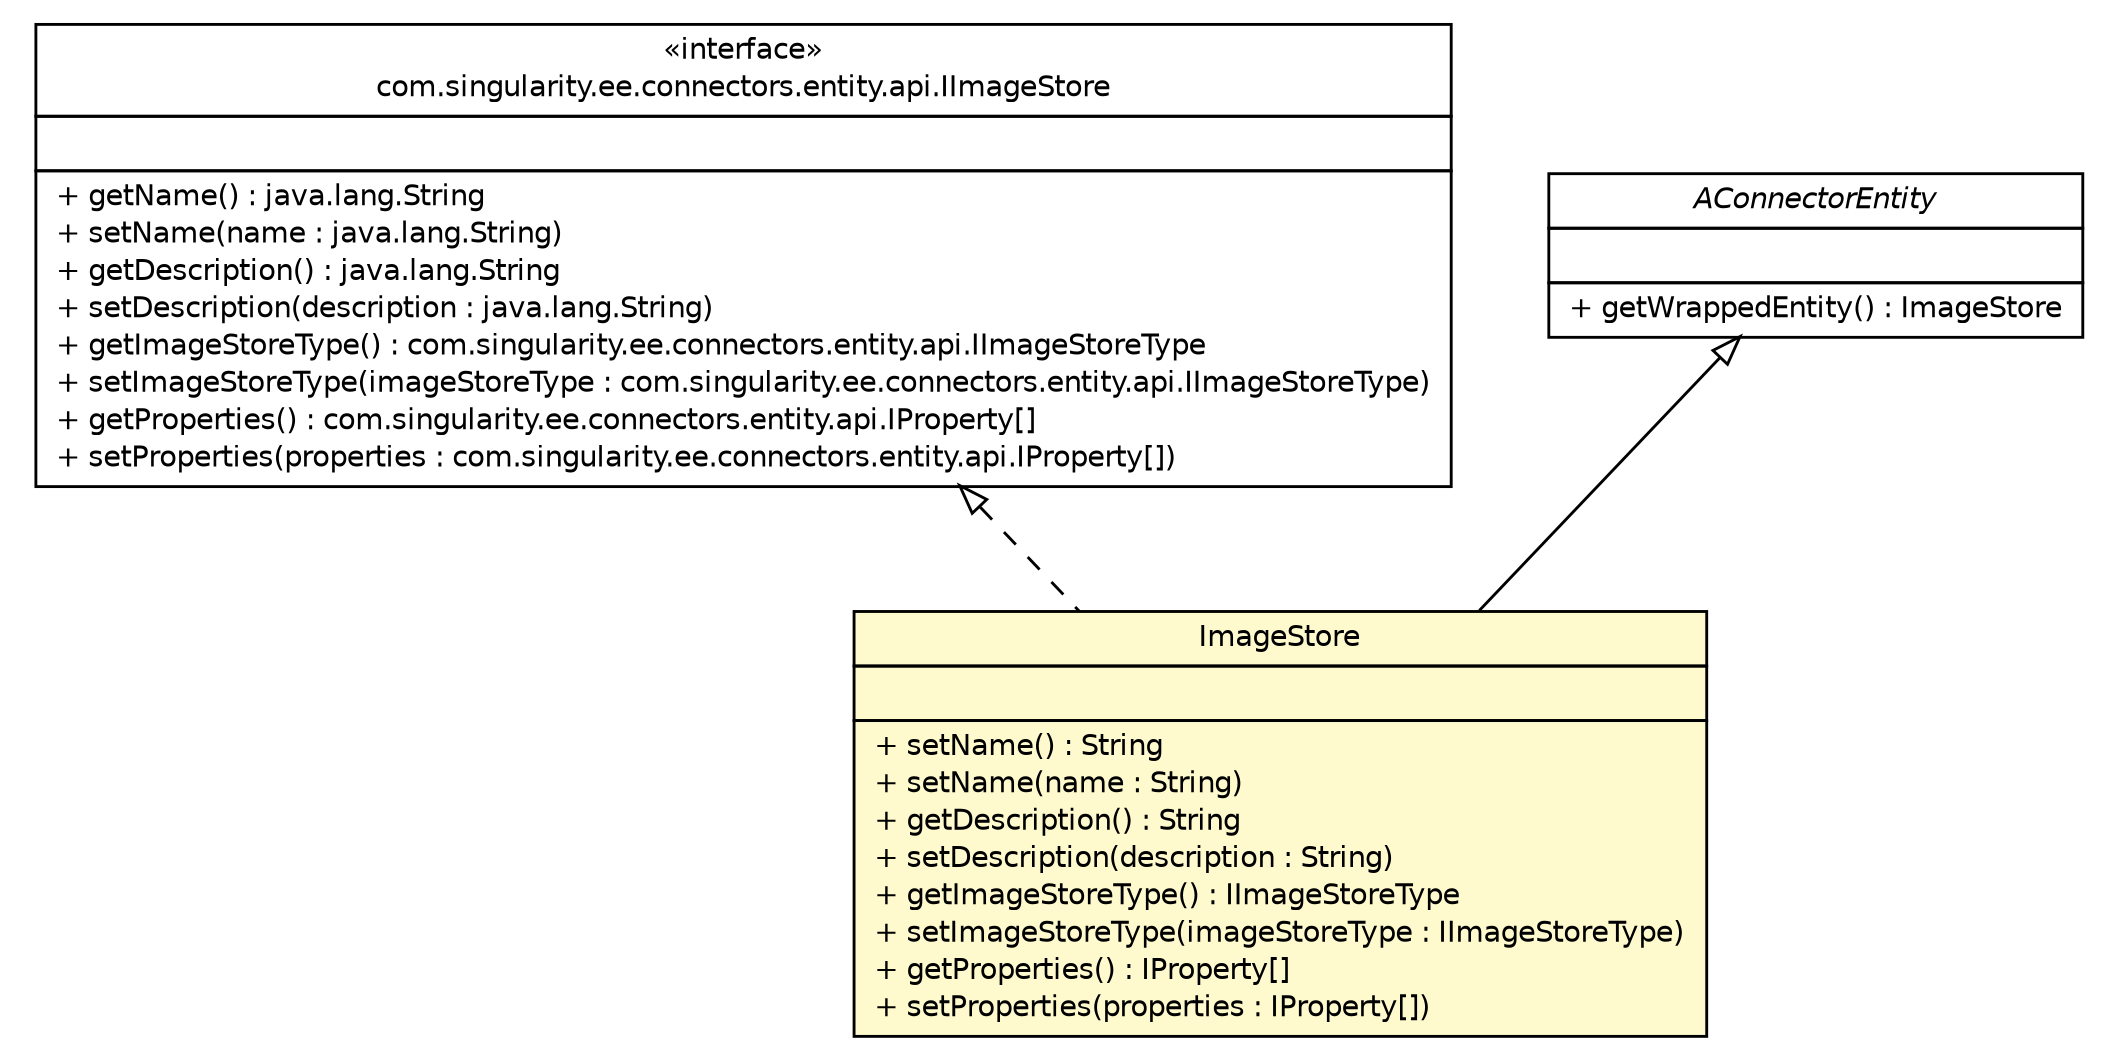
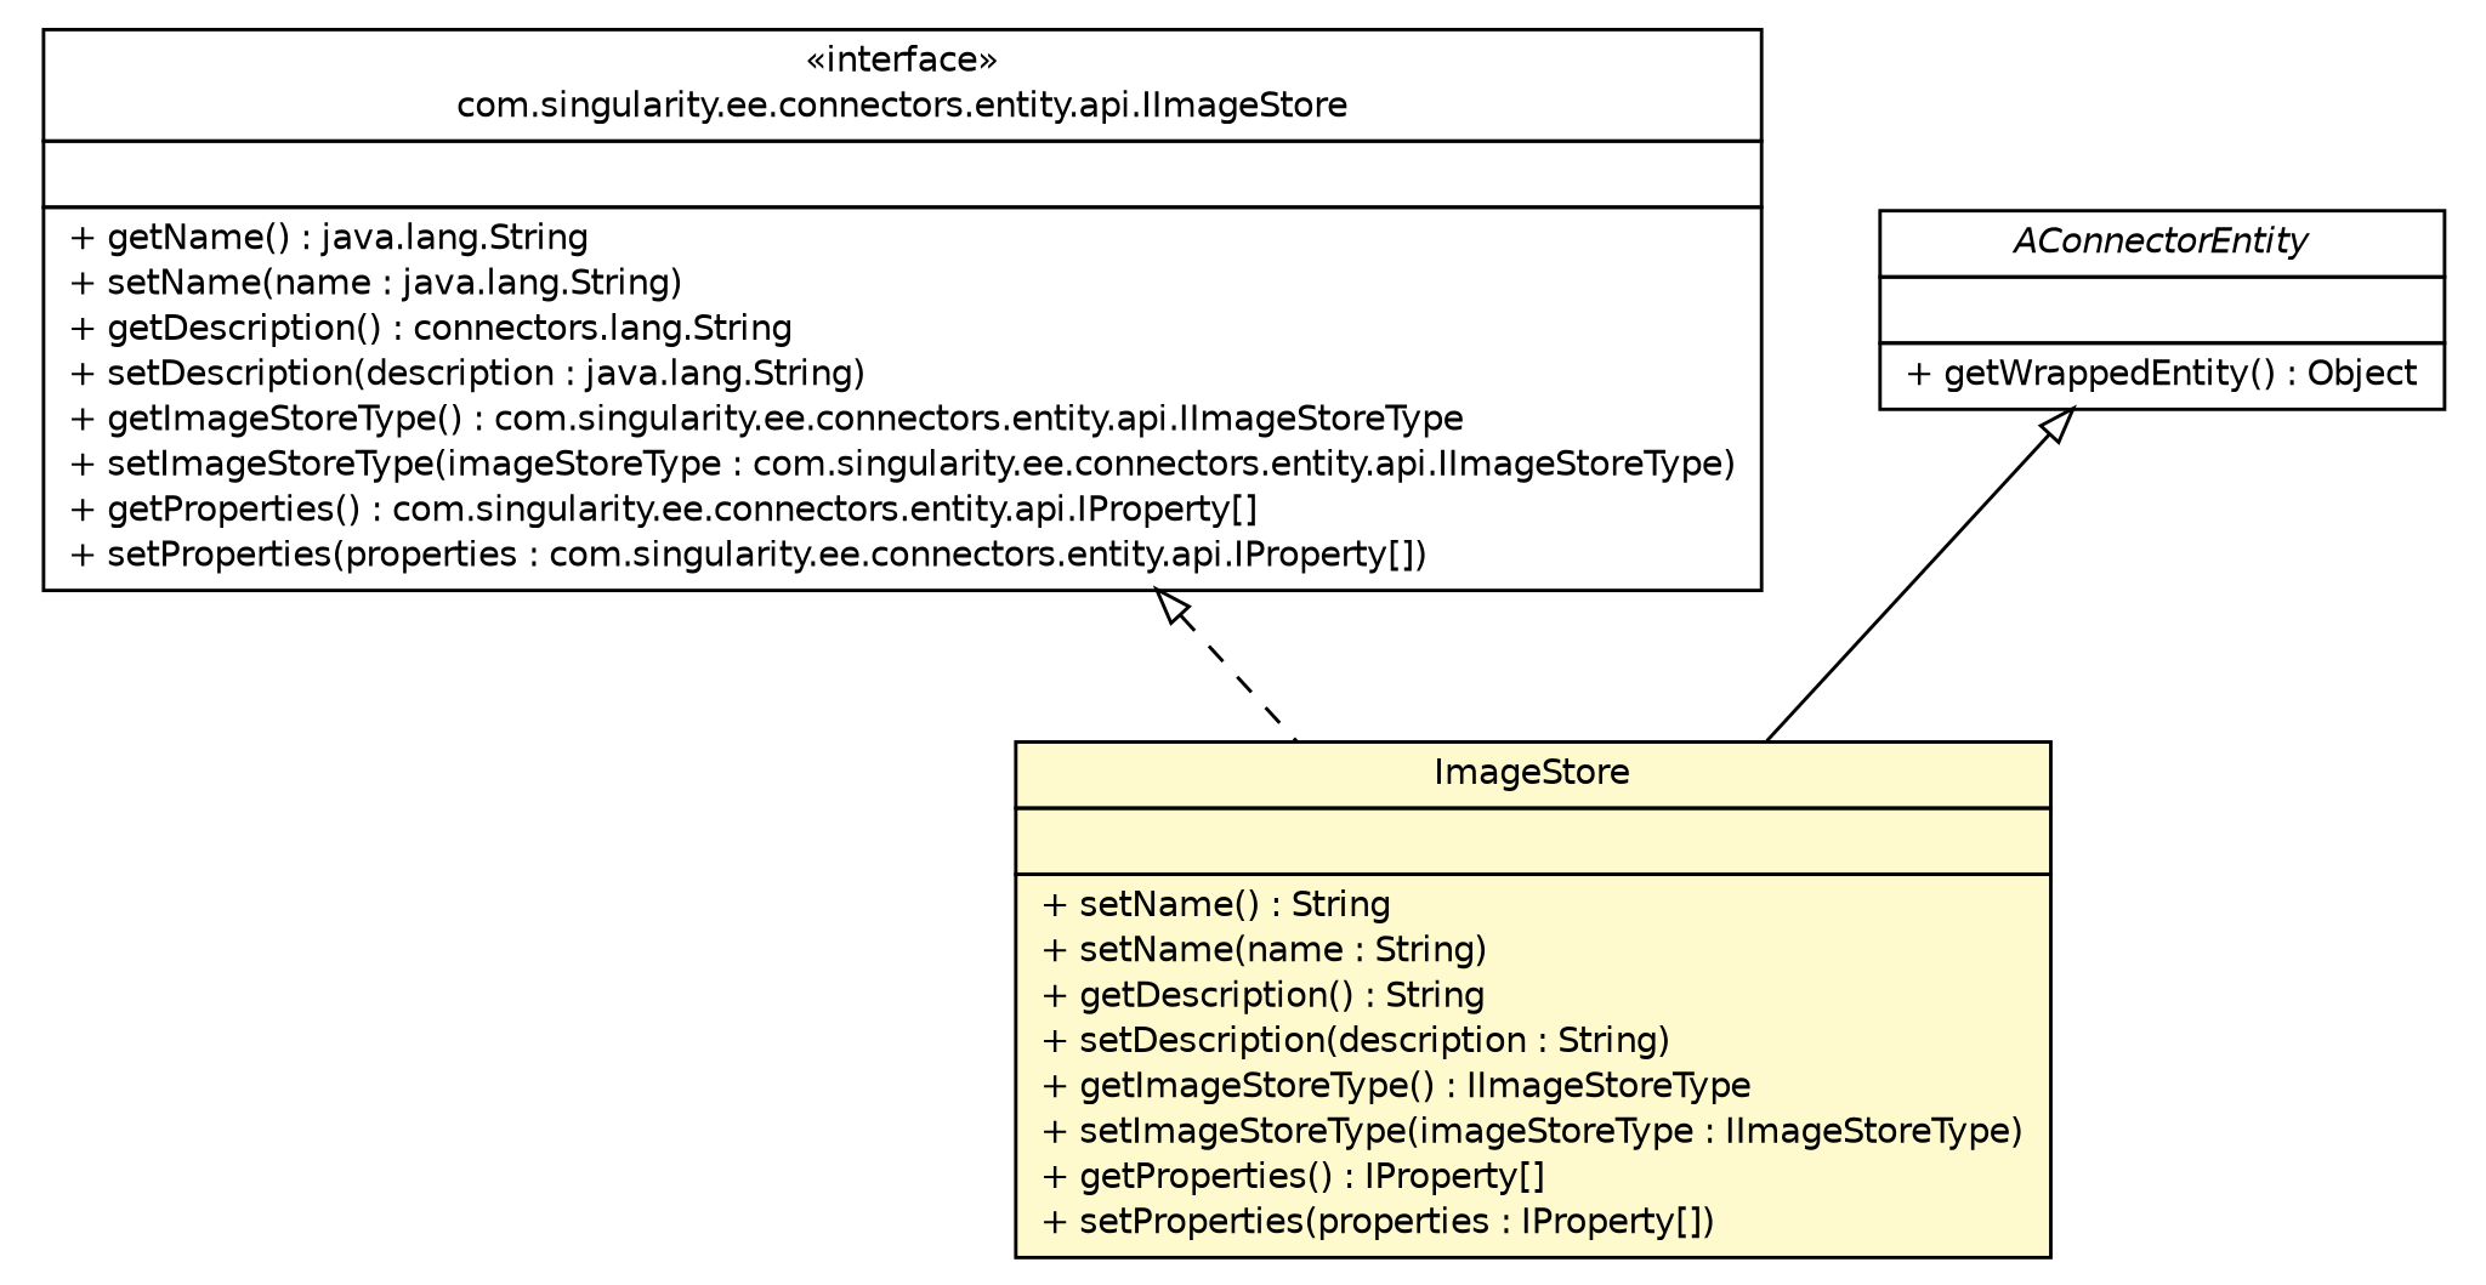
  digraph {
    nodesep=0.25
    ranksep=0.5
    node [fontcolor=black fontname=Helvetica fontsize=10.0 shape=plaintext]
    edge [arrowtail=empty dir=back fontname=Helvetica fontsize=10 headport=p labelfontname=Helvetica labelfontsize=10 tailport=p]
-   n1 [label=<<table title="com.singularity.ee.connectors.entity.api.IImageStore" border="0" cellborder="1" cellspacing="0" cellpadding="2" port="p" href="../api/IImageStore.html"> 		<tr><td><table border="0" cellspacing="0" cellpadding="1"> <tr><td align="center" balign="center"> &#171;interface&#187; </td></tr> <tr><td align="center" balign="center"> com.singularity.ee.connectors.entity.api.IImageStore </td></tr> 		</table></td></tr> 		<tr><td><table border="0" cellspacing="0" cellpadding="1"> <tr><td align="left" balign="left">  </td></tr> 		</table></td></tr> 		<tr><td><table border="0" cellspacing="0" cellpadding="1"> <tr><td align="left" balign="left"> + getName() : java.lang.String </td></tr> <tr><td align="left" balign="left"> + setName(name : java.lang.String) </td></tr> <tr><td align="left" balign="left"> + getDescription() : java.lang.String </td></tr> <tr><td align="left" balign="left"> + setDescription(description : java.lang.String) </td></tr> <tr><td align="left" balign="left"> + getImageStoreType() : com.singularity.ee.connectors.entity.api.IImageStoreType </td></tr> <tr><td align="left" balign="left"> + setImageStoreType(imageStoreType : com.singularity.ee.connectors.entity.api.IImageStoreType) </td></tr> <tr><td align="left" balign="left"> + getProperties() : com.singularity.ee.connectors.entity.api.IProperty[] </td></tr> <tr><td align="left" balign="left"> + setProperties(properties : com.singularity.ee.connectors.entity.api.IProperty[]) </td></tr> 		</table></td></tr> 		</table>>]
+   n1 [label=<<table title="com.singularity.ee.connectors.entity.api.IImageStore" border="0" cellborder="1" cellspacing="0" cellpadding="2" port="p" href="../api/IImageStore.html"> 		<tr><td><table border="0" cellspacing="0" cellpadding="1"> <tr><td align="center" balign="center"> &#171;interface&#187; </td></tr> <tr><td align="center" balign="center"> com.singularity.ee.connectors.entity.api.IImageStore </td></tr> 		</table></td></tr> 		<tr><td><table border="0" cellspacing="0" cellpadding="1"> <tr><td align="left" balign="left">  </td></tr> 		</table></td></tr> 		<tr><td><table border="0" cellspacing="0" cellpadding="1"> <tr><td align="left" balign="left"> + getName() : java.lang.String </td></tr> <tr><td align="left" balign="left"> + setName(name : java.lang.String) </td></tr> <tr><td align="left" balign="left"> + getDescription() : connectors.lang.String </td></tr> <tr><td align="left" balign="left"> + setDescription(description : java.lang.String) </td></tr> <tr><td align="left" balign="left"> + getImageStoreType() : com.singularity.ee.connectors.entity.api.IImageStoreType </td></tr> <tr><td align="left" balign="left"> + setImageStoreType(imageStoreType : com.singularity.ee.connectors.entity.api.IImageStoreType) </td></tr> <tr><td align="left" balign="left"> + getProperties() : com.singularity.ee.connectors.entity.api.IProperty[] </td></tr> <tr><td align="left" balign="left"> + setProperties(properties : com.singularity.ee.connectors.entity.api.IProperty[]) </td></tr> 		</table></td></tr> 		</table>>]
    n2 [label=<<table title="com.singularity.ee.connectors.entity.impl.ImageStore" border="0" cellborder="1" cellspacing="0" cellpadding="2" port="p" bgcolor="lemonChiffon" href="./ImageStore.html"> 		<tr><td><table border="0" cellspacing="0" cellpadding="1"> <tr><td align="center" balign="center"> ImageStore </td></tr> 		</table></td></tr> 		<tr><td><table border="0" cellspacing="0" cellpadding="1"> <tr><td align="left" balign="left">  </td></tr> 		</table></td></tr> 		<tr><td><table border="0" cellspacing="0" cellpadding="1"> <tr><td align="left" balign="left"> + setName() : String </td></tr> <tr><td align="left" balign="left"> + setName(name : String) </td></tr> <tr><td align="left" balign="left"> + getDescription() : String </td></tr> <tr><td align="left" balign="left"> + setDescription(description : String) </td></tr> <tr><td align="left" balign="left"> + getImageStoreType() : IImageStoreType </td></tr> <tr><td align="left" balign="left"> + setImageStoreType(imageStoreType : IImageStoreType) </td></tr> <tr><td align="left" balign="left"> + getProperties() : IProperty[] </td></tr> <tr><td align="left" balign="left"> + setProperties(properties : IProperty[]) </td></tr> 		</table></td></tr> 		</table>>]
-   n3 [label=<<table title="com.singularity.ee.connectors.entity.impl.AConnectorEntity" border="0" cellborder="1" cellspacing="0" cellpadding="2" port="p" href="./AConnectorEntity.html"> 		<tr><td><table border="0" cellspacing="0" cellpadding="1"> <tr><td align="center" balign="center"><font face="Helvetica-Oblique"> AConnectorEntity </font></td></tr> 		</table></td></tr> 		<tr><td><table border="0" cellspacing="0" cellpadding="1"> <tr><td align="left" balign="left">  </td></tr> 		</table></td></tr> 		<tr><td><table border="0" cellspacing="0" cellpadding="1"> <tr><td align="left" balign="left"> + getWrappedEntity() : ImageStore </td></tr> 		</table></td></tr> 		</table>>]
+   n3 [label=<<table title="com.singularity.ee.connectors.entity.impl.AConnectorEntity" border="0" cellborder="1" cellspacing="0" cellpadding="2" port="p" href="./AConnectorEntity.html"> 		<tr><td><table border="0" cellspacing="0" cellpadding="1"> <tr><td align="center" balign="center"><font face="Helvetica-Oblique"> AConnectorEntity </font></td></tr> 		</table></td></tr> 		<tr><td><table border="0" cellspacing="0" cellpadding="1"> <tr><td align="left" balign="left">  </td></tr> 		</table></td></tr> 		<tr><td><table border="0" cellspacing="0" cellpadding="1"> <tr><td align="left" balign="left"> + getWrappedEntity() : Object </td></tr> 		</table></td></tr> 		</table>>]
    n1 -> n2 [style=dashed]
    n3 -> n2
  }
